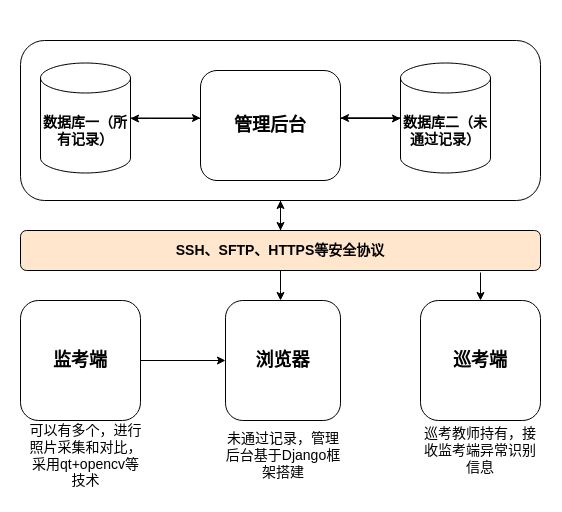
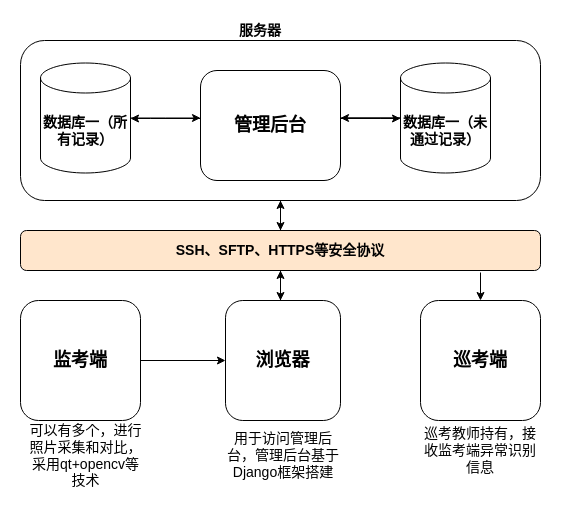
  <mxCell id="0" />
  <mxCell id="1" parent="0" />
  <mxCell id="2" style="edgeStyle=orthogonalEdgeStyle;rounded=0;orthogonalLoop=1;jettySize=auto;html=1;" edge="1" parent="1" source="3"><mxGeometry relative="1" as="geometry"><mxPoint x="280" y="230" as="targetPoint" /></mxGeometry></mxCell>
  <mxCell id="3" value="" style="rounded=1;whiteSpace=wrap;html=1;" vertex="1" parent="1"><mxGeometry x="20" y="40" width="520" height="160" as="geometry" /></mxCell>
  <mxCell id="4" style="edgeStyle=orthogonalEdgeStyle;rounded=0;orthogonalLoop=1;jettySize=auto;html=1;" edge="1" parent="1" source="18"><mxGeometry relative="1" as="geometry"><mxPoint x="330" y="117.5" as="targetPoint" /></mxGeometry></mxCell>
  <mxCell id="5" style="edgeStyle=orthogonalEdgeStyle;rounded=0;orthogonalLoop=1;jettySize=auto;html=1;" edge="1" parent="1" source="18"><mxGeometry relative="1" as="geometry"><mxPoint x="340" y="117.5" as="targetPoint" /></mxGeometry></mxCell>
  <mxCell id="6" style="edgeStyle=orthogonalEdgeStyle;rounded=0;orthogonalLoop=1;jettySize=auto;html=1;" edge="1" parent="1" source="19"><mxGeometry relative="1" as="geometry"><mxPoint x="200" y="117.5" as="targetPoint" /></mxGeometry></mxCell>
  <mxCell id="7" style="edgeStyle=orthogonalEdgeStyle;rounded=0;orthogonalLoop=1;jettySize=auto;html=1;" edge="1" parent="1" source="20" target="18"><mxGeometry relative="1" as="geometry"><Array as="points"><mxPoint x="380" y="118" /><mxPoint x="380" y="118" /></Array></mxGeometry></mxCell>
  <mxCell id="8" style="edgeStyle=orthogonalEdgeStyle;rounded=0;orthogonalLoop=1;jettySize=auto;html=1;" edge="1" parent="1" source="20" target="19"><mxGeometry relative="1" as="geometry"><Array as="points"><mxPoint x="150" y="118" /><mxPoint x="150" y="118" /></Array></mxGeometry></mxCell>
  <mxCell id="9" style="edgeStyle=orthogonalEdgeStyle;rounded=0;orthogonalLoop=1;jettySize=auto;html=1;" edge="1" parent="1" source="10" target="12"><mxGeometry relative="1" as="geometry" /></mxCell>
  <mxCell id="10" value="&lt;font style=&quot;font-size: 18px&quot;&gt;&lt;b&gt;监考端&lt;/b&gt;&lt;/font&gt;" style="rounded=1;whiteSpace=wrap;html=1;" vertex="1" parent="1"><mxGeometry x="20" y="300" width="120" height="120" as="geometry" /></mxCell>
+ <mxCell id="11" style="edgeStyle=orthogonalEdgeStyle;rounded=0;orthogonalLoop=1;jettySize=auto;html=1;exitX=0.5;exitY=0;exitDx=0;exitDy=0;entryX=0.5;entryY=1;entryDx=0;entryDy=0;" edge="1" parent="1" source="12" target="17"><mxGeometry relative="1" as="geometry" /></mxCell>
  <mxCell id="12" value="&lt;font style=&quot;font-size: 18px&quot;&gt;&lt;b&gt;浏览器&lt;/b&gt;&lt;/font&gt;" style="rounded=1;whiteSpace=wrap;html=1;" vertex="1" parent="1"><mxGeometry x="225" y="300" width="115" height="120" as="geometry" /></mxCell>
  <mxCell id="13" value="&lt;font style=&quot;font-size: 18px&quot;&gt;&lt;b&gt;巡考端&lt;/b&gt;&lt;/font&gt;" style="rounded=1;whiteSpace=wrap;html=1;" vertex="1" parent="1"><mxGeometry x="420" y="300" width="120" height="120" as="geometry" /></mxCell>
  <mxCell id="14" style="edgeStyle=orthogonalEdgeStyle;rounded=0;orthogonalLoop=1;jettySize=auto;html=1;exitX=0.5;exitY=0;exitDx=0;exitDy=0;entryX=0.5;entryY=1;entryDx=0;entryDy=0;" edge="1" parent="1" source="17" target="3"><mxGeometry relative="1" as="geometry" /></mxCell>
  <mxCell id="15" style="edgeStyle=orthogonalEdgeStyle;rounded=0;orthogonalLoop=1;jettySize=auto;html=1;" edge="1" parent="1" source="17"><mxGeometry relative="1" as="geometry"><mxPoint x="280" y="300" as="targetPoint" /></mxGeometry></mxCell>
  <mxCell id="16" style="edgeStyle=none;rounded=0;orthogonalLoop=1;jettySize=auto;html=1;entryX=0.5;entryY=0;entryDx=0;entryDy=0;" edge="1" parent="1" target="13"><mxGeometry relative="1" as="geometry"><mxPoint x="480" y="272" as="sourcePoint" /></mxGeometry></mxCell>
  <mxCell id="17" value="&lt;font style=&quot;font-size: 14px&quot;&gt;&lt;b&gt;SSH、SFTP、HTTPS等安全协议&lt;/b&gt;&lt;/font&gt;" style="rounded=1;whiteSpace=wrap;html=1;fillColor=#ffe6cc;" vertex="1" parent="1"><mxGeometry x="20" y="230" width="520" height="40" as="geometry" /></mxCell>
- <mxCell id="18" value="&lt;font style=&quot;font-size: 14px&quot;&gt;&lt;b&gt;数据库二（未通过记录）&lt;/b&gt;&lt;/font&gt;" style="shape=cylinder3;whiteSpace=wrap;html=1;boundedLbl=1;backgroundOutline=1;size=15;" vertex="1" parent="1"><mxGeometry x="400" y="62.5" width="90" height="110" as="geometry" /></mxCell>
+ <mxCell id="18" value="&lt;font style=&quot;font-size: 14px&quot;&gt;&lt;b&gt;数据库一（未通过记录）&lt;/b&gt;&lt;/font&gt;" style="shape=cylinder3;whiteSpace=wrap;html=1;boundedLbl=1;backgroundOutline=1;size=15;" vertex="1" parent="1"><mxGeometry x="400" y="62.5" width="90" height="110" as="geometry" /></mxCell>
  <mxCell id="19" value="&lt;font style=&quot;font-size: 14px&quot;&gt;&lt;b&gt;数据库一（所有记录）&lt;/b&gt;&lt;/font&gt;" style="shape=cylinder3;whiteSpace=wrap;html=1;boundedLbl=1;backgroundOutline=1;size=15;" vertex="1" parent="1"><mxGeometry x="40" y="62.5" width="90" height="110" as="geometry" /></mxCell>
  <mxCell id="20" value="&lt;font style=&quot;font-size: 18px&quot;&gt;&lt;b&gt;管理后台&lt;/b&gt;&lt;/font&gt;" style="rounded=1;whiteSpace=wrap;html=1;" vertex="1" parent="1"><mxGeometry x="200" y="70" width="140" height="110" as="geometry" /></mxCell>
+ <mxCell id="21" value="&lt;b&gt;&lt;font style=&quot;font-size: 14px&quot;&gt;服务器&lt;/font&gt;&lt;/b&gt;" style="text;html=1;strokeColor=none;fillColor=none;align=center;verticalAlign=middle;whiteSpace=wrap;rounded=0;" vertex="1" parent="1"><mxGeometry x="230" y="20" width="60" height="20" as="geometry" /></mxCell>
  <mxCell id="22" value="&lt;font style=&quot;font-size: 14px&quot;&gt;可以有多个，进行照片采集和对比，采用qt+opencv等技术&lt;/font&gt;" style="text;html=1;strokeColor=none;fillColor=none;align=center;verticalAlign=middle;whiteSpace=wrap;rounded=0;" vertex="1" parent="1"><mxGeometry x="24.5" y="420" width="121" height="70" as="geometry" /></mxCell>
- <mxCell id="23" value="&lt;font style=&quot;font-size: 14px&quot;&gt;未通过记录，管理后台基于Django框架搭建&lt;/font&gt;" style="text;html=1;strokeColor=none;fillColor=none;align=center;verticalAlign=middle;whiteSpace=wrap;rounded=0;" vertex="1" parent="1"><mxGeometry x="222.5" y="420" width="120" height="70" as="geometry" /></mxCell>
+ <mxCell id="23" value="&lt;font style=&quot;font-size: 14px&quot;&gt;用于访问管理后台，管理后台基于Django框架搭建&lt;/font&gt;" style="text;html=1;strokeColor=none;fillColor=none;align=center;verticalAlign=middle;whiteSpace=wrap;rounded=0;" vertex="1" parent="1"><mxGeometry x="222.5" y="420" width="120" height="70" as="geometry" /></mxCell>
  <mxCell id="24" value="&lt;font style=&quot;font-size: 14px&quot;&gt;巡考教师持有，接收监考端异常识别信息&lt;/font&gt;" style="text;html=1;strokeColor=none;fillColor=none;align=center;verticalAlign=middle;whiteSpace=wrap;rounded=0;" vertex="1" parent="1"><mxGeometry x="420" y="420" width="120" height="60" as="geometry" /></mxCell>
